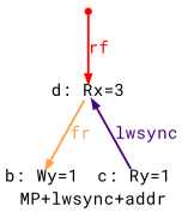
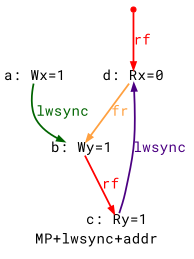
  digraph {
    fontname="Roboto Mono"
    fontsize=12
    label="MP+lwsync+addr"
    node [fixedsize=true fontname="Roboto Mono" fontsize=12 shape=none]
    edge [arrowsize=0.600000 color=red fontcolor=red fontname="Roboto Mono" fontsize=12 penwidth=1.500000]
+   n1 [height=0.166667 label="a: Wx=1" width=0.666667]
    n2 [height=0.166667 label="b: Wy=1" width=0.666667]
    n3 [height=0.166667 label="c: Ry=1" width=0.666667]
-   n4 [height=0.166667 label="d: Rx=3" width=0.666667]
+   n4 [height=0.166667 label="d: Rx=0" width=0.666667]
    initeiid3 [color=red height=0.06 shape=point width=0.06 fixedsize="" fontsize=""]
+   n1 -> n2 [color=darkgreen fontcolor=darkgreen label=lwsync]
+   n2 -> n3 [label=rf]
    n4 -> n2 [color="#ffa040" fontcolor="#ffa040" label=fr]
    n4 -> n3 [color=indigo dir=back fontcolor=indigo label=lwsync]
    initeiid3 -> n4 [label=rf]
  }
